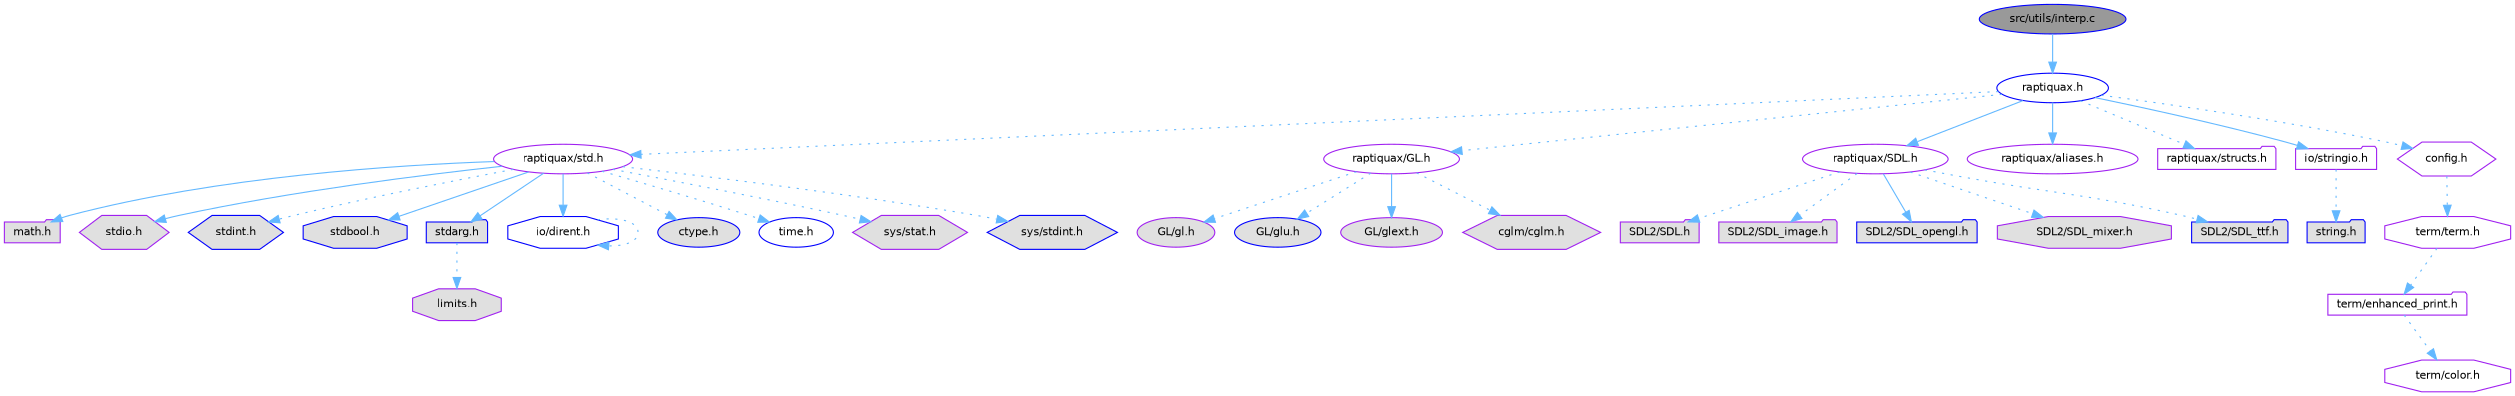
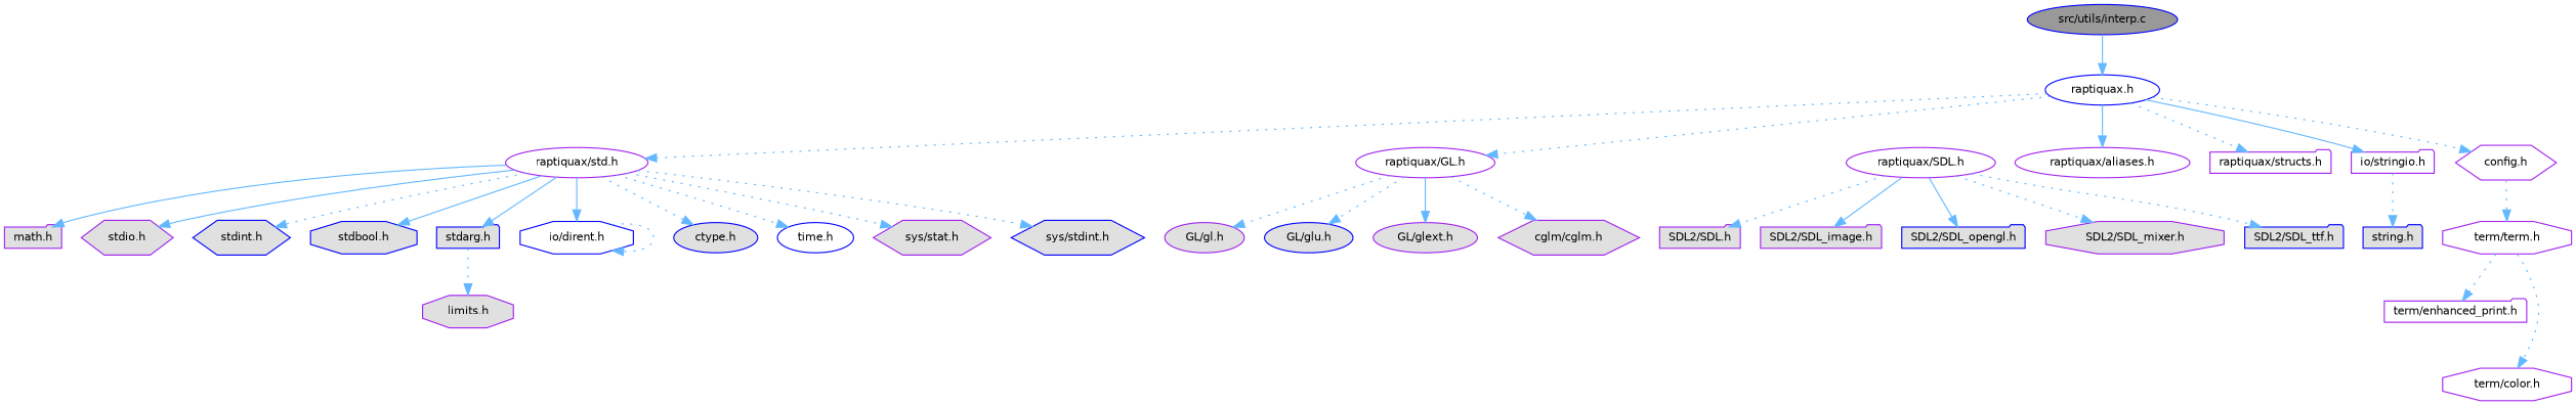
  digraph {
    node [color=purple fillcolor="#E0E0E0" fontname=Helvetica fontsize=10 shape=ellipse style=filled]
    edge [color=steelblue1 fontname=Helvetica fontsize=10 labelfontname=Helvetica labelfontsize=10 style=dotted]
    n1 [color=blue fillcolor=grey60 fontcolor=black height=0.2 label="src/utils/interp.c" width=0.4]
    n2 [color=blue fillcolor=white height=0.2 label="raptiquax.h" width=0.4]
    n3 [fillcolor=white height=0.2 label="raptiquax/std.h" width=0.4]
    n4 [fillcolor=white height=0.2 label="raptiquax/GL.h" width=0.4]
    n5 [fillcolor=white height=0.2 label="raptiquax/SDL.h" width=0.4]
    n6 [fillcolor=white height=0.2 label="raptiquax/aliases.h" width=0.4]
    n7 [fillcolor=white height=0.2 label="raptiquax/structs.h" shape=folder width=0.4]
    n8 [fillcolor=white height=0.2 label="io/stringio.h" shape=folder width=0.4]
    n9 [fillcolor=white height=0.2 label="config.h" shape=hexagon width=0.4]
    n10 [height=0.2 label="math.h" shape=folder width=0.4]
    n11 [height=0.2 label="stdio.h" shape=hexagon width=0.4]
    n12 [color=blue height=0.2 label="stdint.h" shape=hexagon width=0.4]
    n13 [color=blue height=0.2 label="stdbool.h" shape=octagon width=0.4]
    n14 [color=blue height=0.2 label="stdarg.h" shape=folder width=0.4]
    n15 [color=blue fillcolor=white height=0.2 label="io/dirent.h" shape=octagon width=0.4]
    n16 [color=blue height=0.2 label="ctype.h" width=0.4]
    n17 [color=blue fillcolor=white height=0.2 label="time.h" width=0.4]
    n18 [height=0.2 label="sys/stat.h" shape=hexagon width=0.4]
    n19 [color=blue height=0.2 label="sys/stdint.h" shape=hexagon width=0.4]
    n20 [height=0.2 label="GL/gl.h" width=0.4]
    n21 [color=blue height=0.2 label="GL/glu.h" width=0.4]
    n22 [height=0.2 label="GL/glext.h" width=0.4]
    n23 [height=0.2 label="cglm/cglm.h" shape=hexagon width=0.4]
    n24 [height=0.2 label="SDL2/SDL.h" shape=folder width=0.4]
    n25 [height=0.2 label="SDL2/SDL_image.h" shape=folder width=0.4]
    n26 [color=blue height=0.2 label="SDL2/SDL_opengl.h" shape=folder width=0.4]
    n27 [height=0.2 label="SDL2/SDL_mixer.h" shape=octagon width=0.4]
    n28 [color=blue height=0.2 label="SDL2/SDL_ttf.h" shape=folder width=0.4]
    n29 [color=blue height=0.2 label="string.h" shape=folder width=0.4]
    n30 [fillcolor=white height=0.2 label="term/term.h" shape=octagon width=0.4]
    n31 [height=0.2 label="limits.h" shape=octagon width=0.4]
    n32 [fillcolor=white height=0.2 label="term/enhanced_print.h" shape=folder width=0.4]
    n33 [fillcolor=white height=0.2 label="term/color.h" shape=octagon width=0.4]
    n1 -> n2 [style=solid]
    n2 -> n3
    n2 -> n4
-   n2 -> n5 [style=solid]
    n2 -> n6 [style=solid]
    n2 -> n7
    n2 -> n8 [style=solid]
    n2 -> n9
    n3 -> n10 [style=solid]
    n3 -> n11 [style=solid]
    n3 -> n12
    n3 -> n13 [style=solid]
    n3 -> n14 [style=solid]
    n3 -> n15 [style=solid]
    n3 -> n16
    n3 -> n17
    n3 -> n18
    n3 -> n19
    n4 -> n20
    n4 -> n21
    n4 -> n22 [style=solid]
    n4 -> n23
    n5 -> n24
-   n5 -> n25
+   n5 -> n25 [style=solid]
    n5 -> n26 [style=solid]
    n5 -> n27
    n5 -> n28
    n8 -> n29
    n9 -> n30
    n14 -> n31
    n15 -> n15
    n30 -> n32
-   n32 -> n33
+   n30 -> n33
  }
